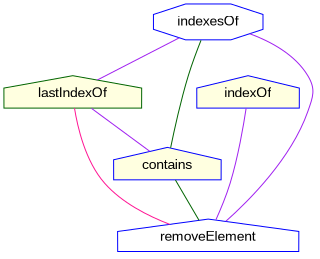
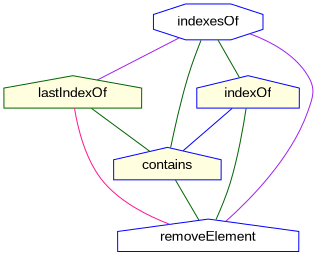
  strict graph {
    fontname="Liberation Sans"
    node [color=blue fillcolor=lightyellow fontname="Liberation Sans" shape=house style=filled]
    edge [color=darkgreen fontname="Liberation Sans"]
    indexesOf [fillcolor=white shape=octagon]
    lastIndexOf [color=darkgreen]
    contains
    removeElement [fillcolor=white]
    indexOf
    indexesOf -- lastIndexOf [color=purple]
    indexesOf -- contains
    indexesOf -- removeElement [color=purple]
-   lastIndexOf -- contains [color=purple]
+   indexesOf -- indexOf
+   lastIndexOf -- contains
    lastIndexOf -- removeElement [color=deeppink]
    contains -- removeElement
-   indexOf -- removeElement [color=purple]
+   indexOf -- contains [color=blue]
+   indexOf -- removeElement
  }
